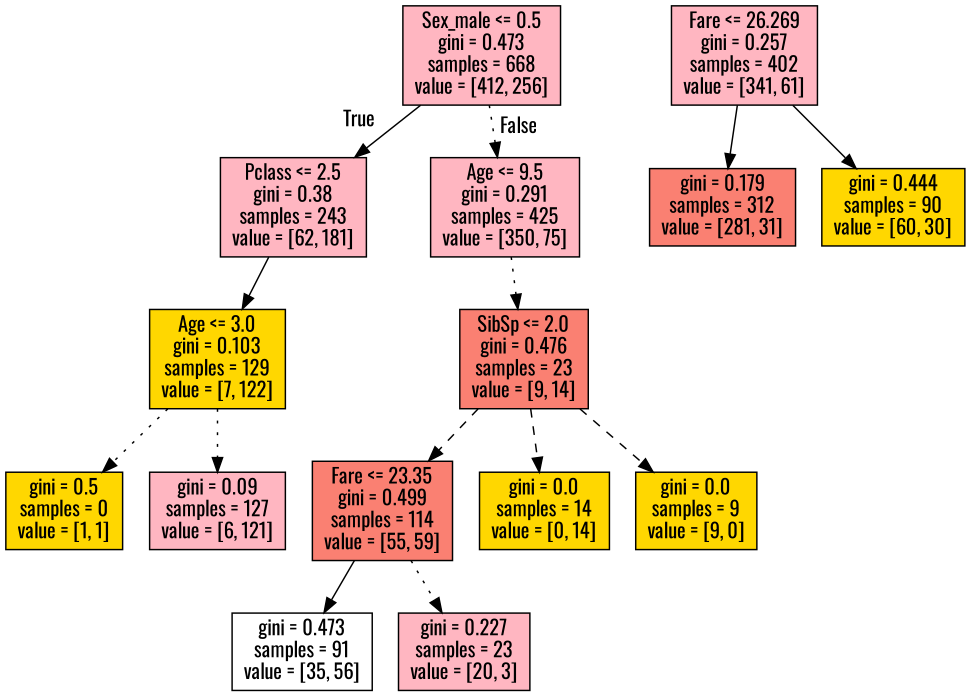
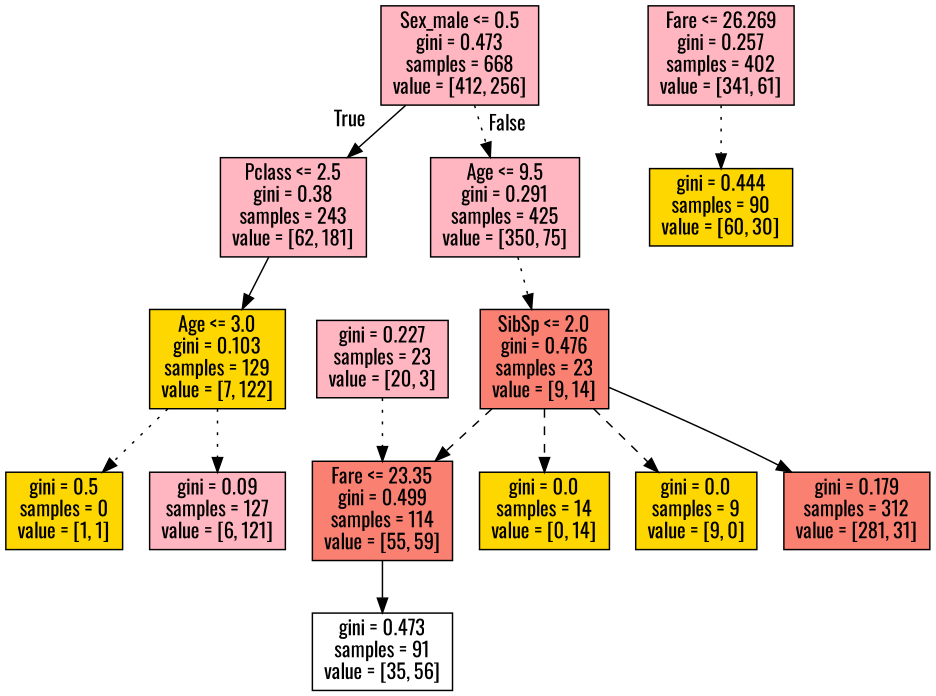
  digraph {
    fontname=Oswald
    node [fillcolor=lightpink fontname=Oswald shape=box style=filled]
    edge [fontname=Oswald style=dotted]
    n1 [label="Sex_male <= 0.5\ngini = 0.473\nsamples = 668\nvalue = [412, 256]"]
    n2 [label="Pclass <= 2.5\ngini = 0.38\nsamples = 243\nvalue = [62, 181]"]
    n3 [label="Age <= 9.5\ngini = 0.291\nsamples = 425\nvalue = [350, 75]"]
    n4 [fillcolor=gold label="Age <= 3.0\ngini = 0.103\nsamples = 129\nvalue = [7, 122]"]
    n5 [fillcolor=salmon label="SibSp <= 2.0\ngini = 0.476\nsamples = 23\nvalue = [9, 14]"]
    n6 [fillcolor=gold label="gini = 0.5\nsamples = 0\nvalue = [1, 1]"]
    n7 [label="gini = 0.09\nsamples = 127\nvalue = [6, 121]"]
    n8 [fillcolor=salmon label="Fare <= 23.35\ngini = 0.499\nsamples = 114\nvalue = [55, 59]"]
    n9 [fillcolor=white label="gini = 0.473\nsamples = 91\nvalue = [35, 56]"]
    n10 [label="gini = 0.227\nsamples = 23\nvalue = [20, 3]"]
    n11 [fillcolor=gold label="gini = 0.0\nsamples = 14\nvalue = [0, 14]"]
    n12 [fillcolor=gold label="gini = 0.0\nsamples = 9\nvalue = [9, 0]"]
    n13 [label="Fare <= 26.269\ngini = 0.257\nsamples = 402\nvalue = [341, 61]"]
    n14 [fillcolor=salmon label="gini = 0.179\nsamples = 312\nvalue = [281, 31]"]
    n15 [fillcolor=gold label="gini = 0.444\nsamples = 90\nvalue = [60, 30]"]
    n1 -> n2 [headlabel=True labelangle=45 labeldistance=2.5 style=solid]
    n1 -> n3 [headlabel=False labelangle=-45 labeldistance=2.5]
    n2 -> n4 [style=solid]
    n3 -> n5
    n4 -> n6
    n4 -> n7
    n5 -> n8 [style=dashed]
    n5 -> n11 [style=dashed]
    n5 -> n12 [style=dashed]
    n8 -> n9 [style=solid]
-   n8 -> n10
-   n13 -> n14 [style=solid]
-   n13 -> n15 [style=solid]
+   n10 -> n8
+   n5 -> n14 [style=solid]
+   n13 -> n15
  }
